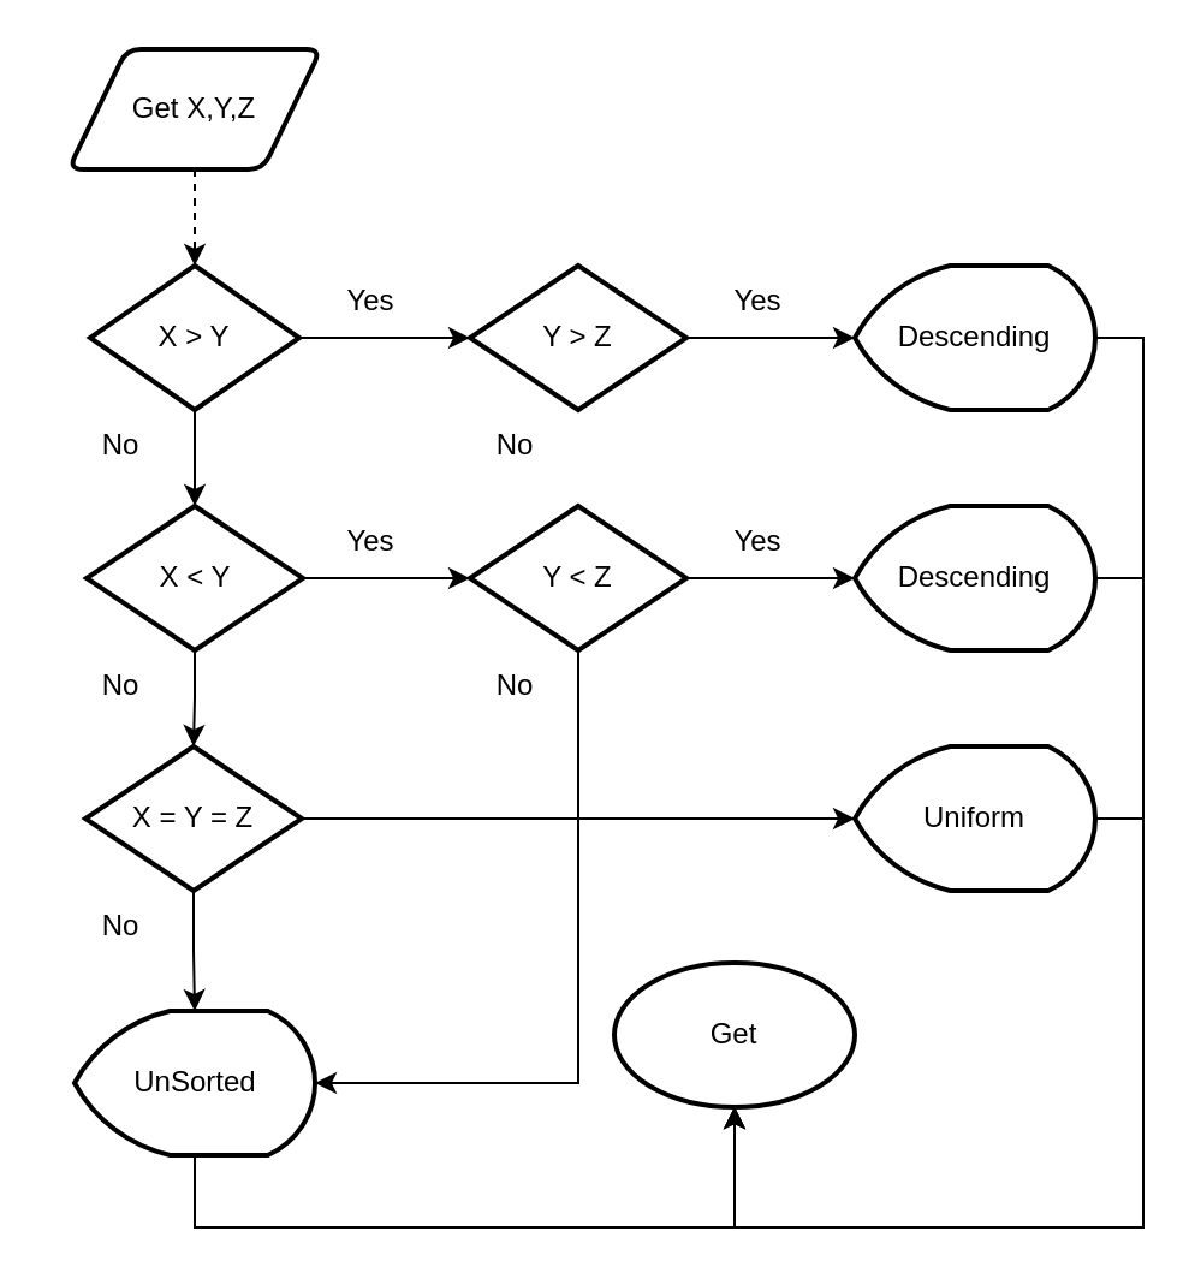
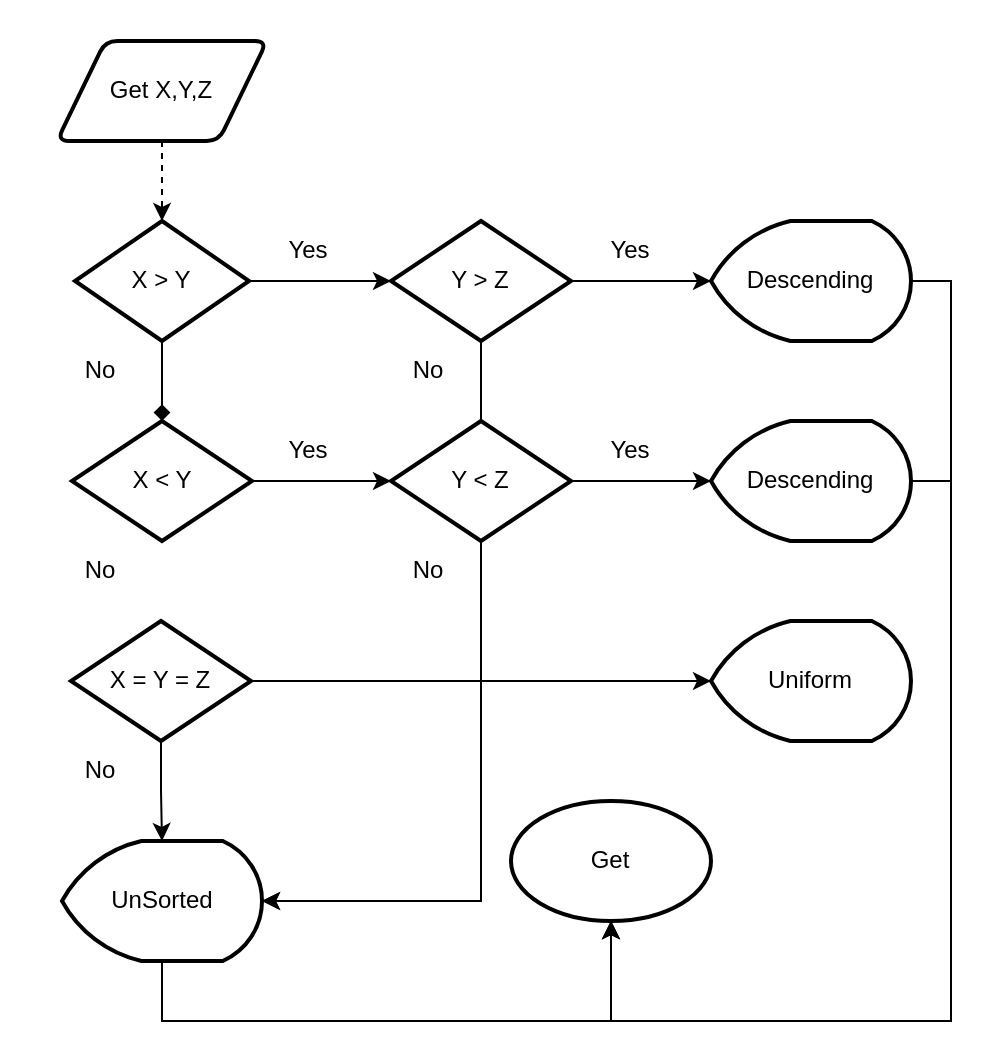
  <mxCell id="0" />
  <mxCell id="1" parent="0" />
  <mxCell id="2" style="edgeStyle=orthogonalEdgeStyle;rounded=0;orthogonalLoop=1;jettySize=auto;html=1;dashed=1;" edge="1" parent="1" source="3" target="6"><mxGeometry relative="1" as="geometry" /></mxCell>
  <mxCell id="3" value="Get X,Y,Z" style="shape=parallelogram;html=1;strokeWidth=2;perimeter=parallelogramPerimeter;whiteSpace=wrap;rounded=1;arcSize=12;size=0.23;" vertex="1" parent="1"><mxGeometry x="28" y="20" width="105" height="50" as="geometry" /></mxCell>
  <mxCell id="4" style="edgeStyle=orthogonalEdgeStyle;rounded=0;orthogonalLoop=1;jettySize=auto;html=1;" edge="1" parent="1" source="6" target="9"><mxGeometry relative="1" as="geometry" /></mxCell>
- <mxCell id="5" style="edgeStyle=orthogonalEdgeStyle;rounded=0;orthogonalLoop=1;jettySize=auto;html=1;" edge="1" parent="1" source="6" target="14"><mxGeometry relative="1" as="geometry"><mxPoint x="80" y="210" as="targetPoint" /></mxGeometry></mxCell>
+ <mxCell id="5" style="edgeStyle=orthogonalEdgeStyle;rounded=0;orthogonalLoop=1;jettySize=auto;html=1;endArrow=diamond;" edge="1" parent="1" source="6" target="14"><mxGeometry relative="1" as="geometry"><mxPoint x="80" y="210" as="targetPoint" /></mxGeometry></mxCell>
  <mxCell id="6" value="X &amp;gt; Y" style="strokeWidth=2;html=1;shape=mxgraph.flowchart.decision;whiteSpace=wrap;" vertex="1" parent="1"><mxGeometry x="37" y="110" width="87" height="60" as="geometry" /></mxCell>
  <mxCell id="7" style="edgeStyle=orthogonalEdgeStyle;rounded=0;orthogonalLoop=1;jettySize=auto;html=1;" edge="1" parent="1" source="9" target="19"><mxGeometry relative="1" as="geometry" /></mxCell>
+ <mxCell id="8" style="edgeStyle=orthogonalEdgeStyle;rounded=0;orthogonalLoop=1;jettySize=auto;html=1;" edge="1" parent="1" source="9" target="32"><mxGeometry relative="1" as="geometry"><Array as="points"><mxPoint x="240" y="450" /></Array></mxGeometry></mxCell>
  <mxCell id="9" value="Y &amp;gt; Z" style="strokeWidth=2;html=1;shape=mxgraph.flowchart.decision;whiteSpace=wrap;" vertex="1" parent="1"><mxGeometry x="195" y="110" width="90" height="60" as="geometry" /></mxCell>
  <mxCell id="10" value="Yes" style="text;html=1;strokeColor=none;fillColor=none;align=center;verticalAlign=middle;whiteSpace=wrap;rounded=0;" vertex="1" parent="1"><mxGeometry x="124" y="110" width="60" height="30" as="geometry" /></mxCell>
  <mxCell id="11" value="No" style="text;html=1;strokeColor=none;fillColor=none;align=center;verticalAlign=middle;whiteSpace=wrap;rounded=0;" vertex="1" parent="1"><mxGeometry x="20" y="170" width="60" height="30" as="geometry" /></mxCell>
  <mxCell id="12" style="edgeStyle=orthogonalEdgeStyle;rounded=0;orthogonalLoop=1;jettySize=auto;html=1;" edge="1" parent="1" source="14" target="17"><mxGeometry relative="1" as="geometry" /></mxCell>
- <mxCell id="13" style="edgeStyle=orthogonalEdgeStyle;rounded=0;orthogonalLoop=1;jettySize=auto;html=1;" edge="1" parent="1" source="14" target="23"><mxGeometry relative="1" as="geometry" /></mxCell>
  <mxCell id="14" value="X &amp;lt; Y" style="strokeWidth=2;html=1;shape=mxgraph.flowchart.decision;whiteSpace=wrap;" vertex="1" parent="1"><mxGeometry x="35.5" y="210" width="90" height="60" as="geometry" /></mxCell>
  <mxCell id="15" style="edgeStyle=orthogonalEdgeStyle;rounded=0;orthogonalLoop=1;jettySize=auto;html=1;" edge="1" parent="1" source="17" target="27"><mxGeometry relative="1" as="geometry" /></mxCell>
  <mxCell id="16" style="edgeStyle=orthogonalEdgeStyle;rounded=0;orthogonalLoop=1;jettySize=auto;html=1;" edge="1" parent="1" source="17" target="32"><mxGeometry relative="1" as="geometry"><Array as="points"><mxPoint x="240" y="450" /></Array></mxGeometry></mxCell>
  <mxCell id="17" value="Y &amp;lt; Z" style="strokeWidth=2;html=1;shape=mxgraph.flowchart.decision;whiteSpace=wrap;" vertex="1" parent="1"><mxGeometry x="195" y="210" width="90" height="60" as="geometry" /></mxCell>
  <mxCell id="18" style="edgeStyle=orthogonalEdgeStyle;rounded=0;orthogonalLoop=1;jettySize=auto;html=1;" edge="1" parent="1" source="19" target="36"><mxGeometry relative="1" as="geometry"><Array as="points"><mxPoint x="475" y="140" /><mxPoint x="475" y="510" /></Array></mxGeometry></mxCell>
  <mxCell id="19" value="Descending" style="strokeWidth=2;html=1;shape=mxgraph.flowchart.display;whiteSpace=wrap;" vertex="1" parent="1"><mxGeometry x="355" y="110" width="100" height="60" as="geometry" /></mxCell>
  <mxCell id="20" value="Yes" style="text;html=1;strokeColor=none;fillColor=none;align=center;verticalAlign=middle;whiteSpace=wrap;rounded=0;" vertex="1" parent="1"><mxGeometry x="285" y="110" width="60" height="30" as="geometry" /></mxCell>
  <mxCell id="21" style="edgeStyle=orthogonalEdgeStyle;rounded=0;orthogonalLoop=1;jettySize=auto;html=1;" edge="1" parent="1" source="23" target="30"><mxGeometry relative="1" as="geometry" /></mxCell>
  <mxCell id="22" style="edgeStyle=orthogonalEdgeStyle;rounded=0;orthogonalLoop=1;jettySize=auto;html=1;" edge="1" parent="1" source="23" target="32"><mxGeometry relative="1" as="geometry" /></mxCell>
  <mxCell id="23" value="X = Y = Z" style="strokeWidth=2;html=1;shape=mxgraph.flowchart.decision;whiteSpace=wrap;" vertex="1" parent="1"><mxGeometry x="35" y="310" width="90" height="60" as="geometry" /></mxCell>
  <mxCell id="24" value="Yes" style="text;html=1;strokeColor=none;fillColor=none;align=center;verticalAlign=middle;whiteSpace=wrap;rounded=0;" vertex="1" parent="1"><mxGeometry x="124" y="210" width="60" height="30" as="geometry" /></mxCell>
  <mxCell id="25" value="Yes" style="text;html=1;strokeColor=none;fillColor=none;align=center;verticalAlign=middle;whiteSpace=wrap;rounded=0;" vertex="1" parent="1"><mxGeometry x="285" y="210" width="60" height="30" as="geometry" /></mxCell>
  <mxCell id="26" style="edgeStyle=orthogonalEdgeStyle;rounded=0;orthogonalLoop=1;jettySize=auto;html=1;" edge="1" parent="1" source="27" target="36"><mxGeometry relative="1" as="geometry"><Array as="points"><mxPoint x="475" y="240" /><mxPoint x="475" y="510" /></Array></mxGeometry></mxCell>
  <mxCell id="27" value="Descending" style="strokeWidth=2;html=1;shape=mxgraph.flowchart.display;whiteSpace=wrap;" vertex="1" parent="1"><mxGeometry x="355" y="210" width="100" height="60" as="geometry" /></mxCell>
  <mxCell id="28" value="No" style="text;html=1;strokeColor=none;fillColor=none;align=center;verticalAlign=middle;whiteSpace=wrap;rounded=0;" vertex="1" parent="1"><mxGeometry x="20" y="270" width="60" height="30" as="geometry" /></mxCell>
- <mxCell id="29" style="edgeStyle=orthogonalEdgeStyle;rounded=0;orthogonalLoop=1;jettySize=auto;html=1;" edge="1" parent="1" source="30" target="36"><mxGeometry relative="1" as="geometry"><Array as="points"><mxPoint x="475" y="340" /><mxPoint x="475" y="510" /></Array></mxGeometry></mxCell>
  <mxCell id="30" value="Uniform" style="strokeWidth=2;html=1;shape=mxgraph.flowchart.display;whiteSpace=wrap;" vertex="1" parent="1"><mxGeometry x="355" y="310" width="100" height="60" as="geometry" /></mxCell>
  <mxCell id="31" style="edgeStyle=orthogonalEdgeStyle;rounded=0;orthogonalLoop=1;jettySize=auto;html=1;" edge="1" parent="1" source="32" target="36"><mxGeometry relative="1" as="geometry"><Array as="points"><mxPoint x="81" y="510" /></Array></mxGeometry></mxCell>
  <mxCell id="32" value="UnSorted" style="strokeWidth=2;html=1;shape=mxgraph.flowchart.display;whiteSpace=wrap;" vertex="1" parent="1"><mxGeometry x="30.5" y="420" width="100" height="60" as="geometry" /></mxCell>
  <mxCell id="33" value="No" style="text;html=1;strokeColor=none;fillColor=none;align=center;verticalAlign=middle;whiteSpace=wrap;rounded=0;" vertex="1" parent="1"><mxGeometry x="20" y="370" width="60" height="30" as="geometry" /></mxCell>
  <mxCell id="34" value="No" style="text;html=1;strokeColor=none;fillColor=none;align=center;verticalAlign=middle;whiteSpace=wrap;rounded=0;" vertex="1" parent="1"><mxGeometry x="184" y="270" width="60" height="30" as="geometry" /></mxCell>
  <mxCell id="35" value="No" style="text;html=1;strokeColor=none;fillColor=none;align=center;verticalAlign=middle;whiteSpace=wrap;rounded=0;" vertex="1" parent="1"><mxGeometry x="184" y="170" width="60" height="30" as="geometry" /></mxCell>
  <mxCell id="36" value="Get" style="strokeWidth=2;html=1;shape=mxgraph.flowchart.start_1;whiteSpace=wrap;" vertex="1" parent="1"><mxGeometry x="255" y="400" width="100" height="60" as="geometry" /></mxCell>
